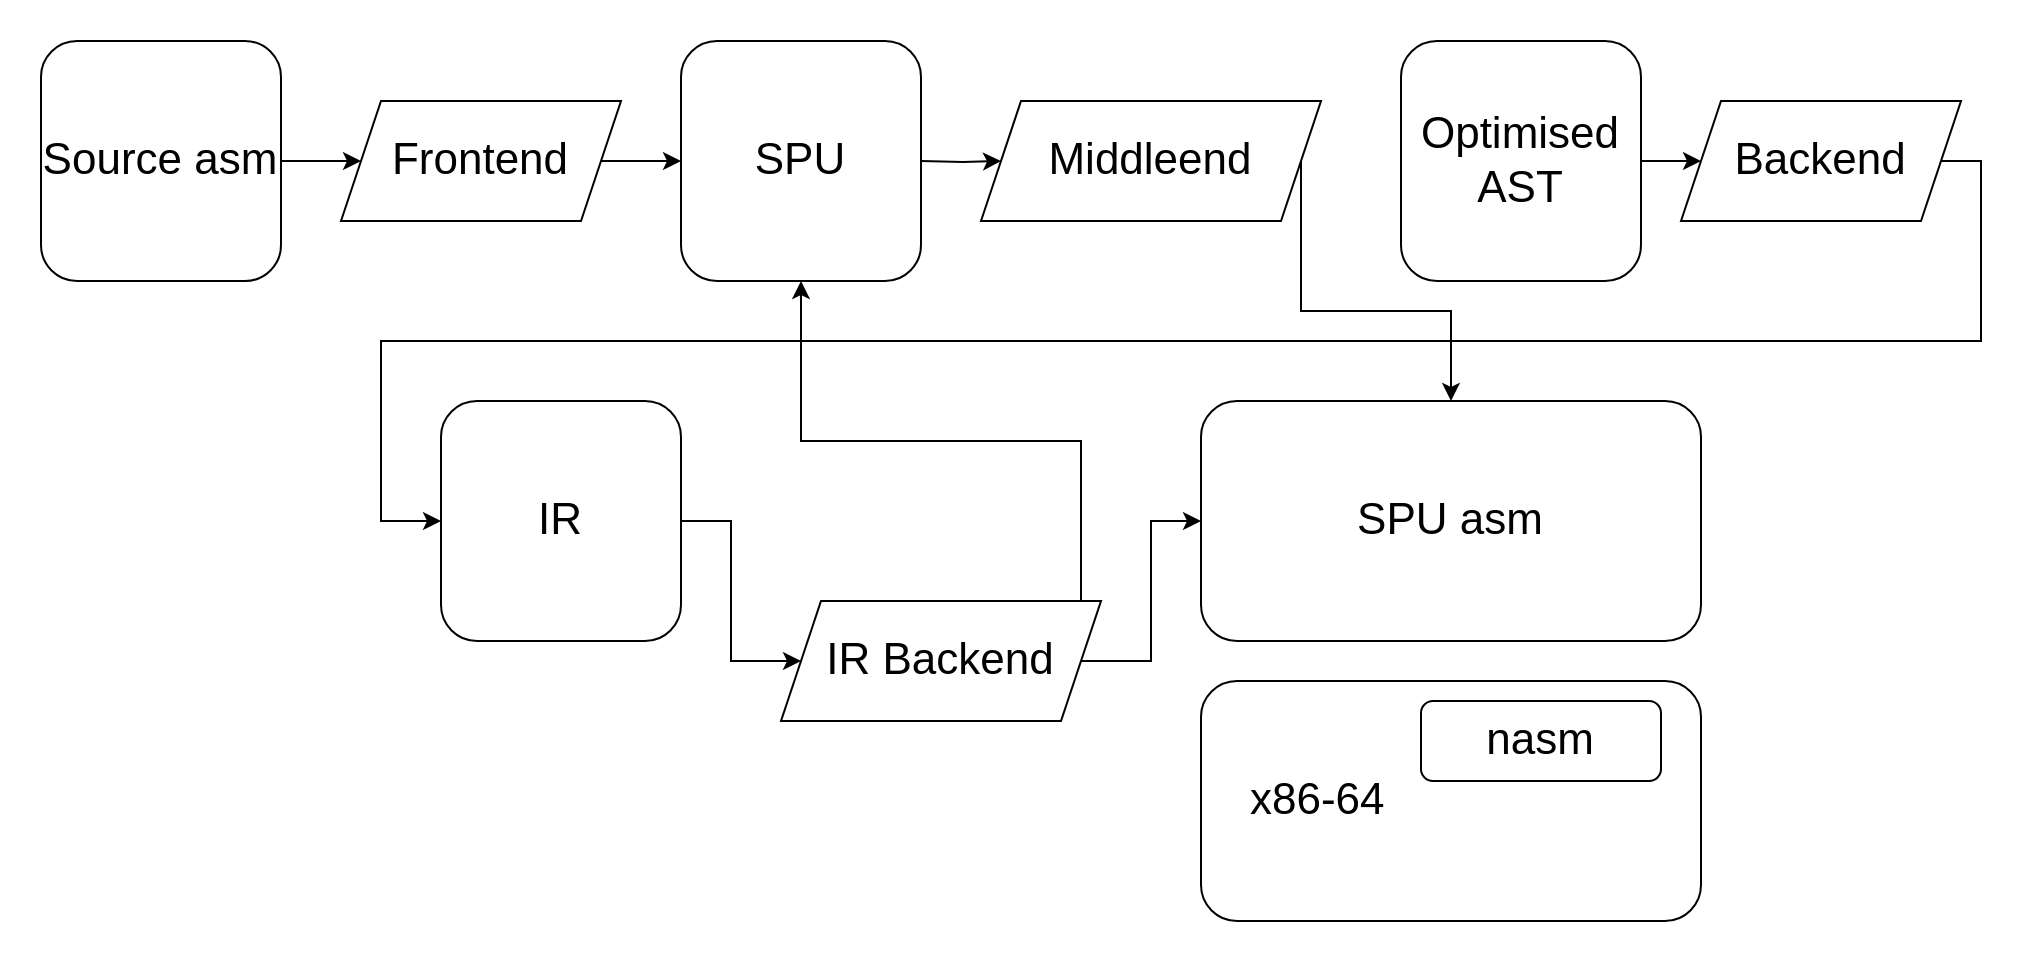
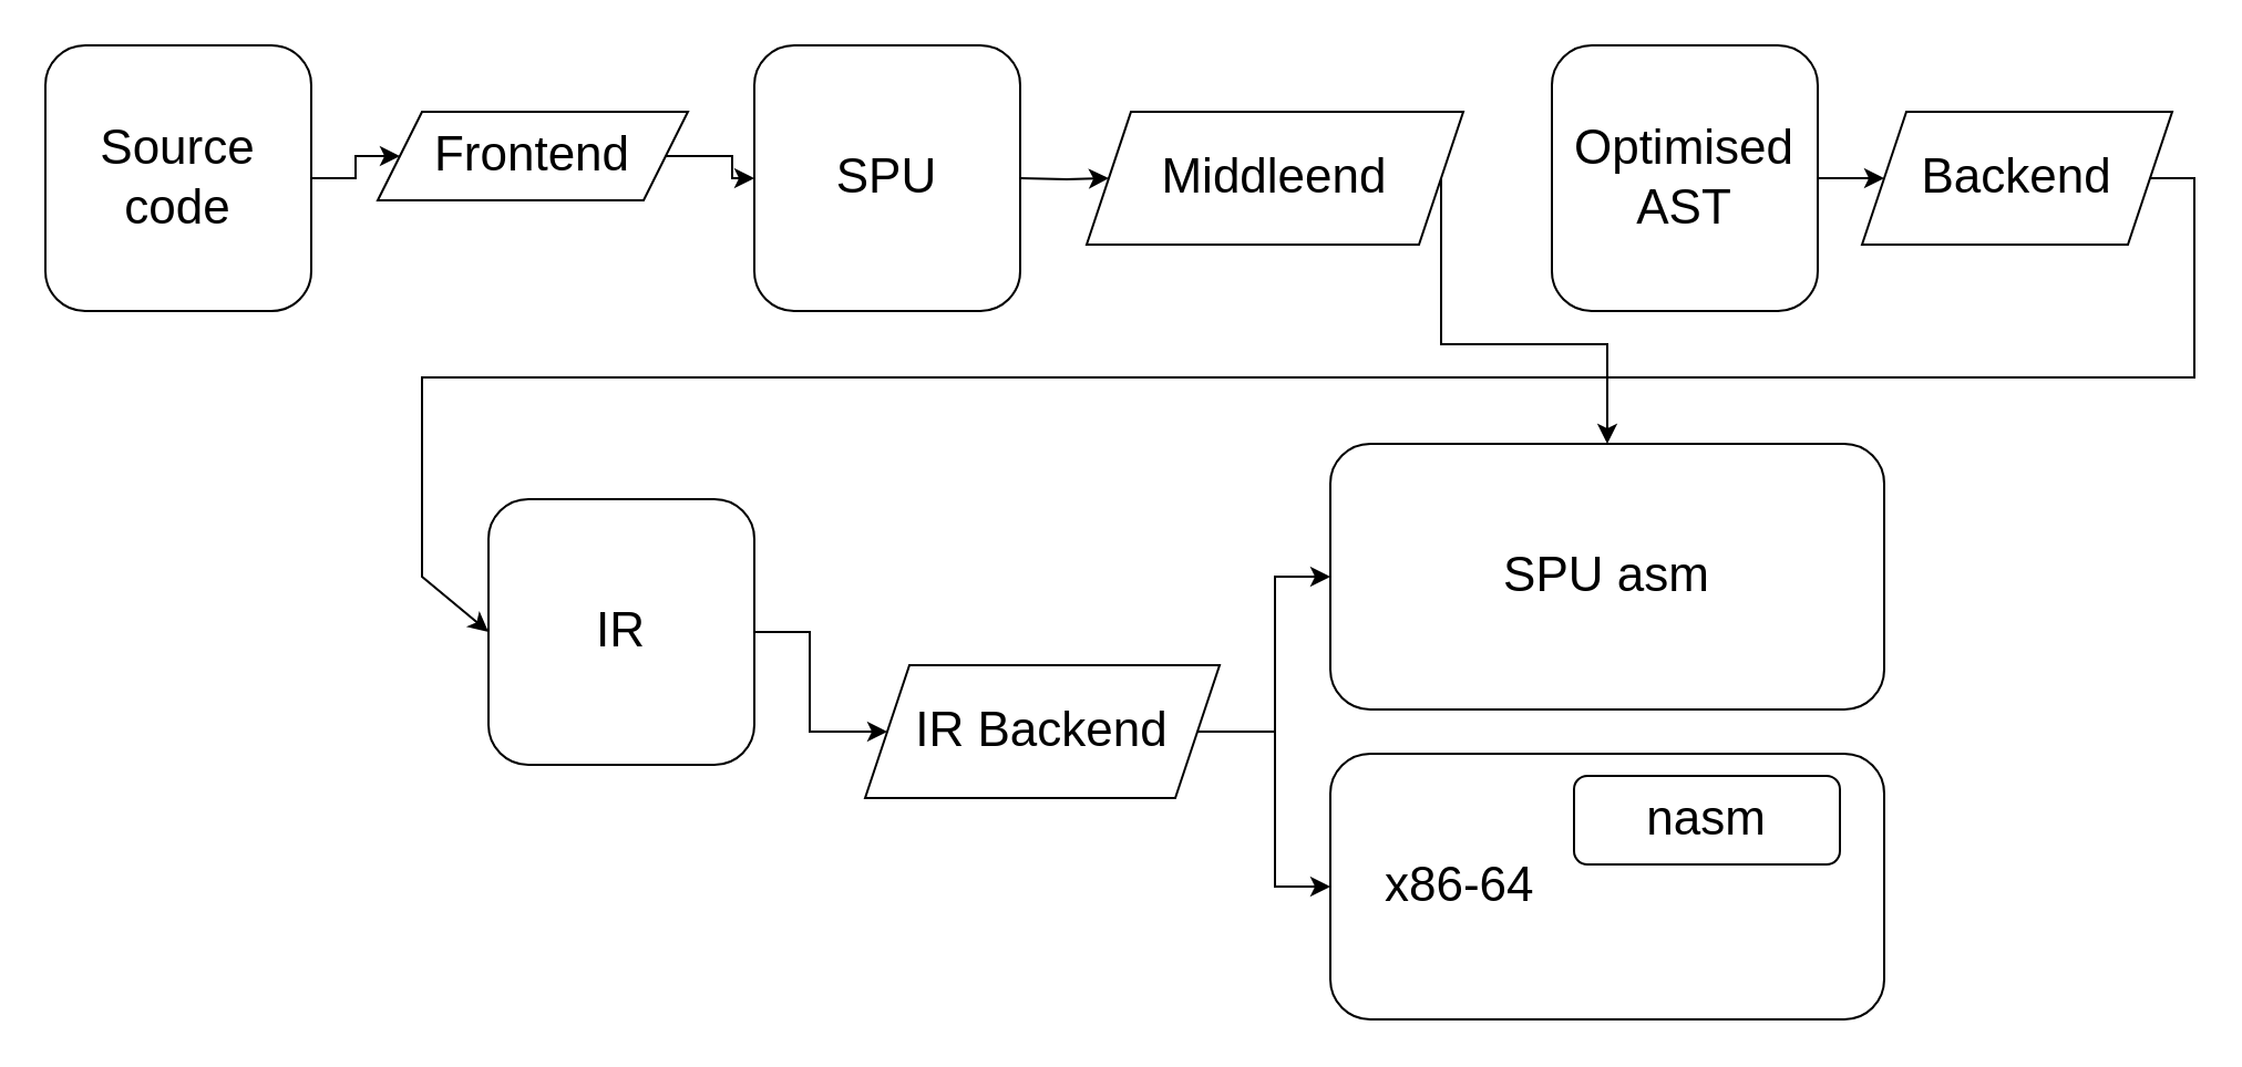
  <mxCell id="0" />
  <mxCell id="1" parent="0" />
  <mxCell id="2" value="x86-64" style="rounded=1;whiteSpace=wrap;html=1;fontSize=22;align=left;spacingRight=23;spacingLeft=23;" vertex="1" parent="1"><mxGeometry x="600" y="340" width="250" height="120" as="geometry" /></mxCell>
  <mxCell id="3" style="edgeStyle=orthogonalEdgeStyle;rounded=0;orthogonalLoop=1;jettySize=auto;html=1;exitX=1;exitY=0.5;exitDx=0;exitDy=0;entryX=0;entryY=0.5;entryDx=0;entryDy=0;" edge="1" parent="1" source="4" target="11"><mxGeometry relative="1" as="geometry" /></mxCell>
- <mxCell id="4" value="&lt;font style=&quot;font-size: 22px;&quot;&gt;Source asm&lt;/font&gt;" style="rounded=1;whiteSpace=wrap;html=1;" vertex="1" parent="1"><mxGeometry x="20" y="20" width="120" height="120" as="geometry" /></mxCell>
+ <mxCell id="4" value="&lt;font style=&quot;font-size: 22px;&quot;&gt;Source code&lt;/font&gt;" style="rounded=1;whiteSpace=wrap;html=1;" vertex="1" parent="1"><mxGeometry x="20" y="20" width="120" height="120" as="geometry" /></mxCell>
  <mxCell id="5" value="&lt;span style=&quot;font-size: 22px;&quot;&gt;SPU&lt;/span&gt;" style="rounded=1;whiteSpace=wrap;html=1;fontSize=22;" vertex="1" parent="1"><mxGeometry x="340" y="20" width="120" height="120" as="geometry" /></mxCell>
  <mxCell id="6" style="edgeStyle=orthogonalEdgeStyle;rounded=0;orthogonalLoop=1;jettySize=auto;html=1;exitX=1;exitY=0.5;exitDx=0;exitDy=0;entryX=0;entryY=0.5;entryDx=0;entryDy=0;" edge="1" parent="1" source="7" target="15"><mxGeometry relative="1" as="geometry" /></mxCell>
  <mxCell id="7" value="&lt;span style=&quot;font-size: 22px;&quot;&gt;Optimised AST&lt;/span&gt;" style="rounded=1;whiteSpace=wrap;html=1;fontSize=22;" vertex="1" parent="1"><mxGeometry x="700" y="20" width="120" height="120" as="geometry" /></mxCell>
  <mxCell id="8" style="edgeStyle=orthogonalEdgeStyle;rounded=0;orthogonalLoop=1;jettySize=auto;html=1;exitX=1;exitY=0.5;exitDx=0;exitDy=0;entryX=0;entryY=0.5;entryDx=0;entryDy=0;" edge="1" parent="1" source="9" target="18"><mxGeometry relative="1" as="geometry" /></mxCell>
- <mxCell id="9" value="&lt;span style=&quot;font-size: 22px;&quot;&gt;IR&lt;/span&gt;" style="rounded=1;whiteSpace=wrap;html=1;fontSize=22;" vertex="1" parent="1"><mxGeometry x="220" y="200" width="120" height="120" as="geometry" /></mxCell>
+ <mxCell id="9" value="&lt;span style=&quot;font-size: 22px;&quot;&gt;IR&lt;/span&gt;" style="rounded=1;whiteSpace=wrap;html=1;fontSize=22;" vertex="1" parent="1"><mxGeometry x="220" y="225" width="120" height="120" as="geometry" /></mxCell>
  <mxCell id="10" style="edgeStyle=orthogonalEdgeStyle;rounded=0;orthogonalLoop=1;jettySize=auto;html=1;exitX=1;exitY=0.5;exitDx=0;exitDy=0;entryX=0;entryY=0.5;entryDx=0;entryDy=0;" edge="1" parent="1" source="11" target="5"><mxGeometry relative="1" as="geometry" /></mxCell>
- <mxCell id="11" value="&lt;font style=&quot;font-size: 22px;&quot;&gt;Frontend&lt;/font&gt;" style="shape=parallelogram;perimeter=parallelogramPerimeter;whiteSpace=wrap;html=1;fixedSize=1;" vertex="1" parent="1"><mxGeometry x="170" y="50" width="140" height="60" as="geometry" /></mxCell>
+ <mxCell id="11" value="&lt;font style=&quot;font-size: 22px;&quot;&gt;Frontend&lt;/font&gt;" style="shape=parallelogram;perimeter=parallelogramPerimeter;whiteSpace=wrap;html=1;fixedSize=1;" vertex="1" parent="1"><mxGeometry x="170" y="50" width="140" height="40" as="geometry" /></mxCell>
  <mxCell id="12" style="edgeStyle=orthogonalEdgeStyle;rounded=0;orthogonalLoop=1;jettySize=auto;html=1;exitX=1;exitY=0.5;exitDx=0;exitDy=0;entryX=0;entryY=0.5;entryDx=0;entryDy=0;" edge="1" parent="1" target="14"><mxGeometry relative="1" as="geometry"><mxPoint x="460" y="80" as="sourcePoint" /></mxGeometry></mxCell>
  <mxCell id="13" style="edgeStyle=orthogonalEdgeStyle;rounded=0;orthogonalLoop=1;jettySize=auto;html=1;exitX=1;exitY=0.5;exitDx=0;exitDy=0;" edge="1" parent="1" source="14" target="19"><mxGeometry relative="1" as="geometry" /></mxCell>
  <mxCell id="14" value="&lt;font style=&quot;font-size: 22px;&quot;&gt;Middleend&lt;/font&gt;" style="shape=parallelogram;perimeter=parallelogramPerimeter;whiteSpace=wrap;html=1;fixedSize=1;" vertex="1" parent="1"><mxGeometry x="490" y="50" width="170" height="60" as="geometry" /></mxCell>
  <mxCell id="15" value="&lt;font style=&quot;font-size: 22px;&quot;&gt;Backend&lt;/font&gt;" style="shape=parallelogram;perimeter=parallelogramPerimeter;whiteSpace=wrap;html=1;fixedSize=1;" vertex="1" parent="1"><mxGeometry x="840" y="50" width="140" height="60" as="geometry" /></mxCell>
  <mxCell id="16" style="edgeStyle=orthogonalEdgeStyle;rounded=0;orthogonalLoop=1;jettySize=auto;html=1;exitX=1;exitY=0.5;exitDx=0;exitDy=0;entryX=0;entryY=0.5;entryDx=0;entryDy=0;" edge="1" parent="1" source="18" target="19"><mxGeometry relative="1" as="geometry" /></mxCell>
- <mxCell id="17" style="edgeStyle=orthogonalEdgeStyle;rounded=0;orthogonalLoop=1;jettySize=auto;html=1;exitX=1;exitY=0.5;exitDx=0;exitDy=0;" edge="1" parent="1" source="18" target="5"><mxGeometry relative="1" as="geometry" /></mxCell>
+ <mxCell id="17" style="edgeStyle=orthogonalEdgeStyle;rounded=0;orthogonalLoop=1;jettySize=auto;html=1;exitX=1;exitY=0.5;exitDx=0;exitDy=0;entryX=0;entryY=0.5;entryDx=0;entryDy=0;" edge="1" parent="1" source="18" target="2"><mxGeometry relative="1" as="geometry" /></mxCell>
  <mxCell id="18" value="&lt;font style=&quot;font-size: 22px;&quot;&gt;IR Backend&lt;/font&gt;" style="shape=parallelogram;perimeter=parallelogramPerimeter;whiteSpace=wrap;html=1;fixedSize=1;" vertex="1" parent="1"><mxGeometry x="390" y="300" width="160" height="60" as="geometry" /></mxCell>
  <mxCell id="19" value="&lt;span style=&quot;font-size: 22px;&quot;&gt;SPU asm&lt;/span&gt;" style="rounded=1;whiteSpace=wrap;html=1;fontSize=22;" vertex="1" parent="1"><mxGeometry x="600" y="200" width="250" height="120" as="geometry" /></mxCell>
  <mxCell id="20" value="&lt;span style=&quot;font-size: 22px;&quot;&gt;nasm&lt;/span&gt;" style="rounded=1;whiteSpace=wrap;html=1;fontSize=22;" vertex="1" parent="1"><mxGeometry x="710" y="350" width="120" height="40" as="geometry" /></mxCell>
  <mxCell id="21" value="" style="endArrow=classic;html=1;rounded=0;exitX=1;exitY=0.5;exitDx=0;exitDy=0;entryX=0;entryY=0.5;entryDx=0;entryDy=0;" edge="1" parent="1" source="15" target="9"><mxGeometry width="50" height="50" relative="1" as="geometry"><mxPoint x="590" y="180" as="sourcePoint" /><mxPoint x="640" y="130" as="targetPoint" /><Array as="points"><mxPoint x="990" y="80" /><mxPoint x="990" y="170" /><mxPoint x="190" y="170" /><mxPoint x="190" y="260" /></Array></mxGeometry></mxCell>
